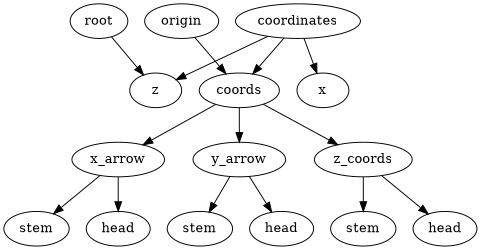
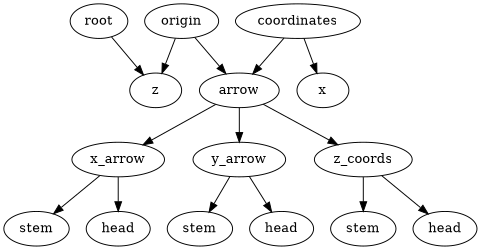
  digraph {
    n1 [label=root]
    n2 [label=z]
    n3 [label=coordinates]
-   n4 [label=coords]
+   n4 [label=arrow]
    n5 [label=x]
    n6 [label=x_arrow]
    n7 [label=y_arrow]
    n8 [label=z_coords]
    n9 [label=origin]
    n10 [label=stem]
    n11 [label=head]
    n12 [label=stem]
    n13 [label=head]
    n14 [label=stem]
    n15 [label=head]
    n1 -> n2
-   n3 -> n2
+   n9 -> n2
    n3 -> n4
    n3 -> n5
    n4 -> n6
    n4 -> n7
    n4 -> n8
    n6 -> n10
    n6 -> n11
    n7 -> n12
    n7 -> n13
    n8 -> n14
    n8 -> n15
    n9 -> n4
  }
